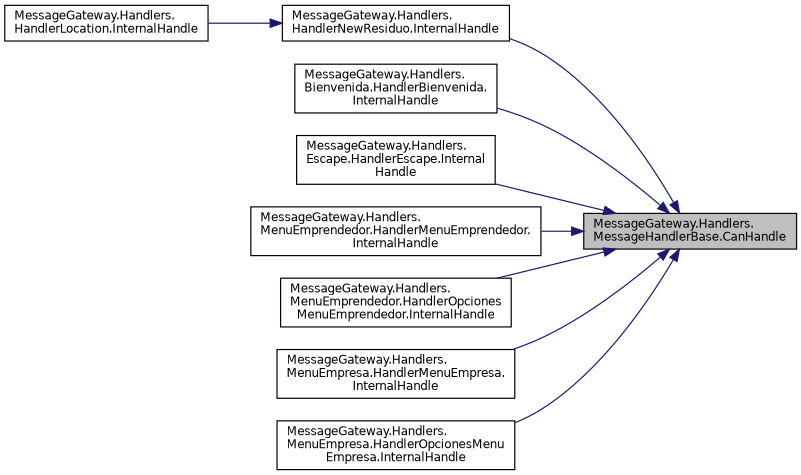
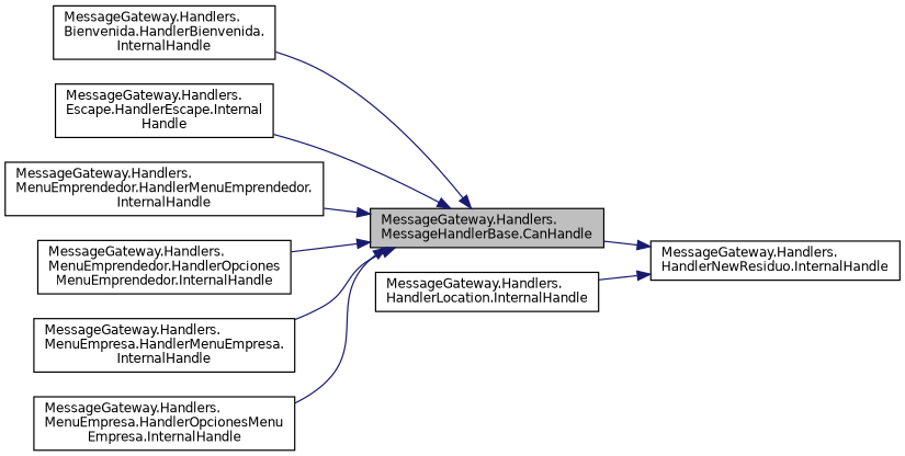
  digraph {
    rankdir=RL
    node [color=black fillcolor=white fontname=Helvetica fontsize=10 shape=record style=filled]
    edge [color=midnightblue dir=back fontname=Helvetica fontsize=10 labelfontname=Helvetica labelfontsize=10 style=solid]
    n1 [fillcolor=grey75 fontcolor=black height=0.2 label="MessageGateway.Handlers.\lMessageHandlerBase.CanHandle" width=0.4]
    n2 [height=0.2 label="MessageGateway.Handlers.\lHandlerNewResiduo.InternalHandle" width=0.4]
    n3 [height=0.2 label="MessageGateway.Handlers.\lBienvenida.HandlerBienvenida.\lInternalHandle" width=0.4]
    n4 [height=0.2 label="MessageGateway.Handlers.\lEscape.HandlerEscape.Internal\lHandle" width=0.4]
    n5 [height=0.2 label="MessageGateway.Handlers.\lMenuEmprendedor.HandlerMenuEmprendedor.\lInternalHandle" width=0.4]
    n6 [height=0.2 label="MessageGateway.Handlers.\lMenuEmprendedor.HandlerOpciones\lMenuEmprendedor.InternalHandle" width=0.4]
    n7 [height=0.2 label="MessageGateway.Handlers.\lMenuEmpresa.HandlerMenuEmpresa.\lInternalHandle" width=0.4]
    n8 [height=0.2 label="MessageGateway.Handlers.\lMenuEmpresa.HandlerOpcionesMenu\lEmpresa.InternalHandle" width=0.4]
    n9 [height=0.2 label="MessageGateway.Handlers.\lHandlerLocation.InternalHandle" width=0.4]
-   n1 -> n2
+   n2 -> n1
    n1 -> n3
    n1 -> n4
    n1 -> n5
    n1 -> n6
    n1 -> n7
    n1 -> n8
    n2 -> n9
  }
